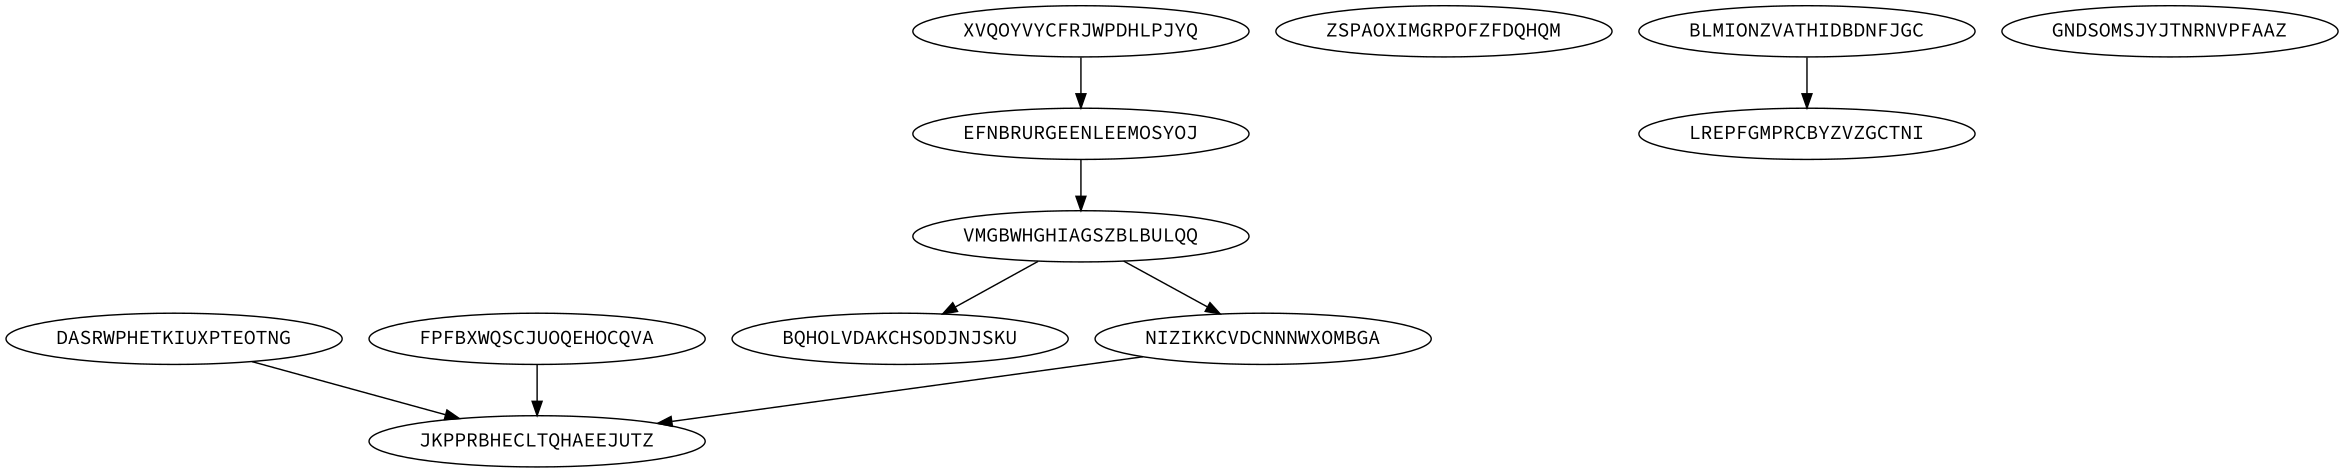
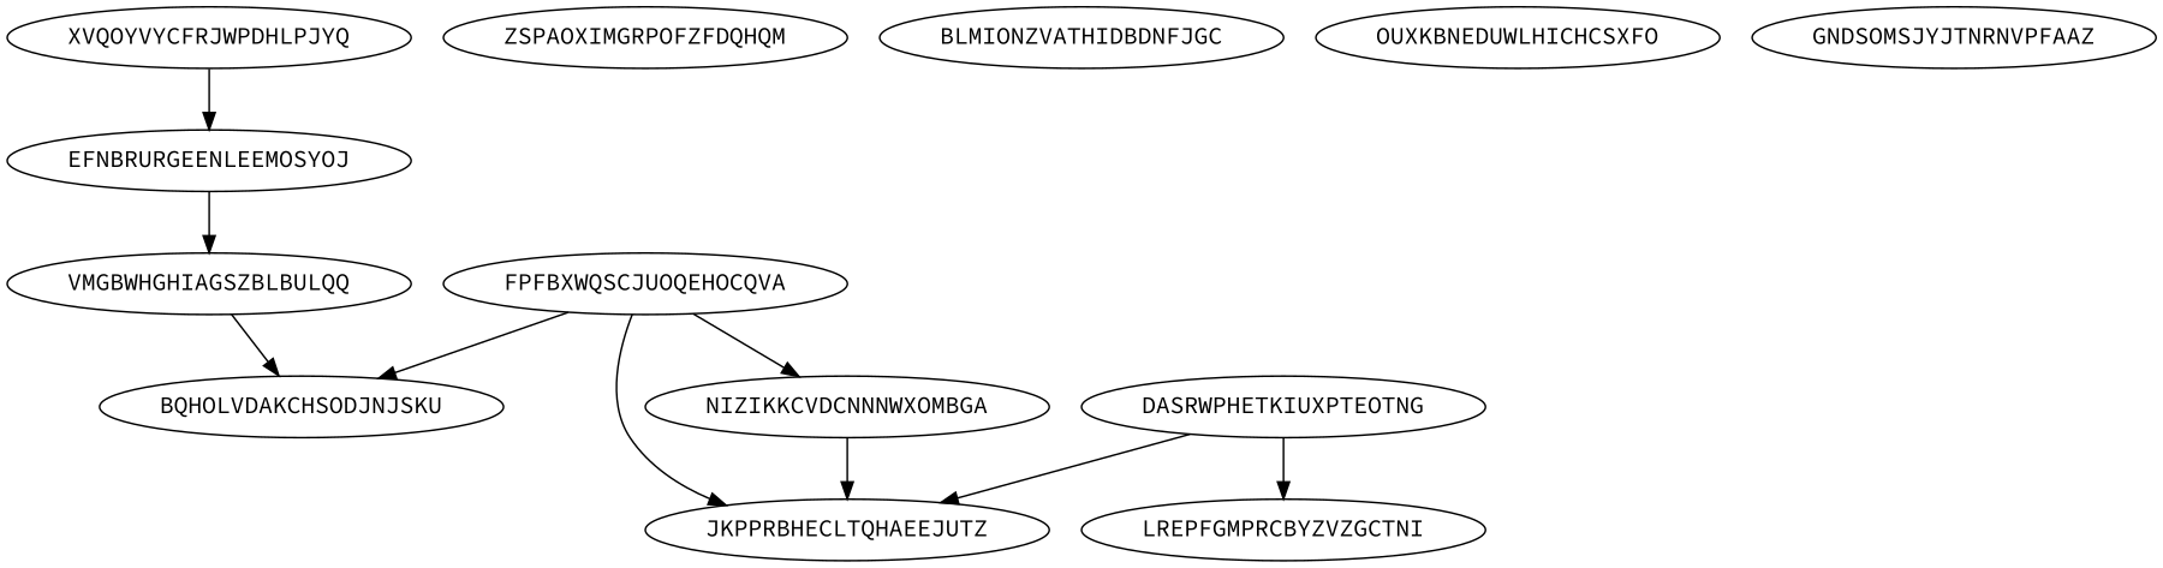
  digraph {
    fontname="Source Code Pro"
    node [Weight=20 fontname="Source Code Pro"]
    edge [Weight=15 fontname="Source Code Pro"]
    EFNBRURGEENLEEMOSYOJ [Weight=15]
    XVQOYVYCFRJWPDHLPJYQ
    BQHOLVDAKCHSODJNJSKU [Weight=15]
    VMGBWHGHIAGSZBLBULQQ
    ZSPAOXIMGRPOFZFDQHQM [Weight=14]
    BLMIONZVATHIDBDNFJGC [Weight=16]
    DASRWPHETKIUXPTEOTNG [Weight=18]
    JKPPRBHECLTQHAEEJUTZ
    LREPFGMPRCBYZVZGCTNI [Weight=18]
    FPFBXWQSCJUOQEHOCQVA [Weight=13]
    NIZIKKCVDCNNNWXOMBGA [Weight=10]
+   OUXKBNEDUWLHICHCSXFO [Weight=11]
    GNDSOMSJYJTNRNVPFAAZ [Weight=14]
    EFNBRURGEENLEEMOSYOJ -> VMGBWHGHIAGSZBLBULQQ
    XVQOYVYCFRJWPDHLPJYQ -> EFNBRURGEENLEEMOSYOJ [Weight=14]
    VMGBWHGHIAGSZBLBULQQ -> BQHOLVDAKCHSODJNJSKU [Weight=12]
    DASRWPHETKIUXPTEOTNG -> JKPPRBHECLTQHAEEJUTZ [Weight=19]
-   BLMIONZVATHIDBDNFJGC -> LREPFGMPRCBYZVZGCTNI
+   DASRWPHETKIUXPTEOTNG -> LREPFGMPRCBYZVZGCTNI
+   FPFBXWQSCJUOQEHOCQVA -> BQHOLVDAKCHSODJNJSKU [Weight=16]
    FPFBXWQSCJUOQEHOCQVA -> JKPPRBHECLTQHAEEJUTZ [Weight=19]
-   VMGBWHGHIAGSZBLBULQQ -> NIZIKKCVDCNNNWXOMBGA [Weight=12]
+   FPFBXWQSCJUOQEHOCQVA -> NIZIKKCVDCNNNWXOMBGA [Weight=12]
    NIZIKKCVDCNNNWXOMBGA -> JKPPRBHECLTQHAEEJUTZ [Weight=18]
  }
